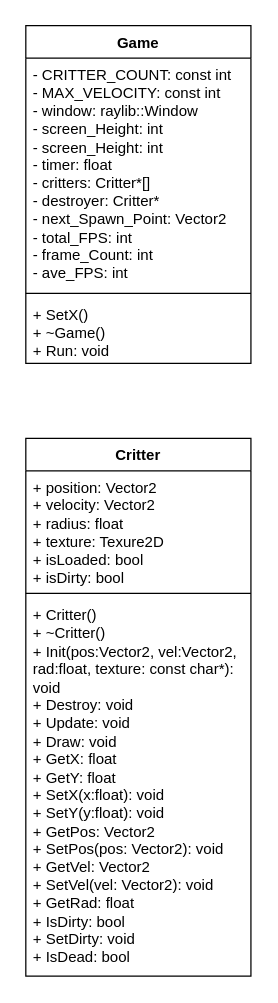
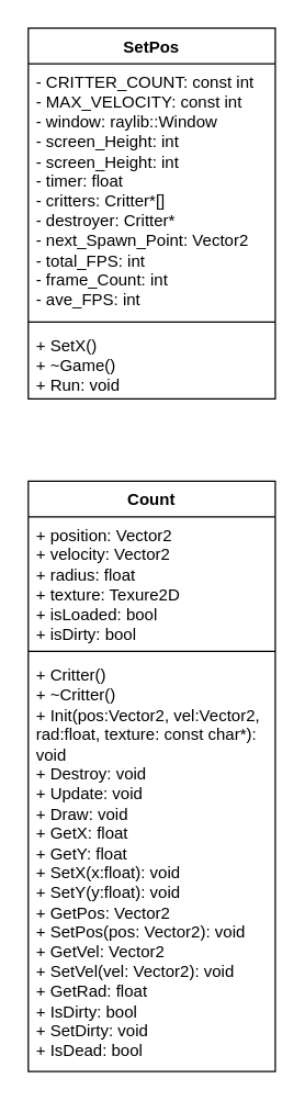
  <mxCell id="0" />
  <mxCell id="1" parent="0" />
- <mxCell id="2" value="Game" style="swimlane;fontStyle=1;align=center;verticalAlign=top;childLayout=stackLayout;horizontal=1;startSize=26;horizontalStack=0;resizeParent=1;resizeParentMax=0;resizeLast=0;collapsible=1;marginBottom=0;whiteSpace=wrap;html=1;" vertex="1" parent="1"><mxGeometry x="20" y="20" width="180" height="270" as="geometry" /></mxCell>
+ <mxCell id="2" value="SetPos" style="swimlane;fontStyle=1;align=center;verticalAlign=top;childLayout=stackLayout;horizontal=1;startSize=26;horizontalStack=0;resizeParent=1;resizeParentMax=0;resizeLast=0;collapsible=1;marginBottom=0;whiteSpace=wrap;html=1;" vertex="1" parent="1"><mxGeometry x="20" y="20" width="180" height="270" as="geometry" /></mxCell>
  <mxCell id="3" value="- CRITTER_COUNT: const int&lt;br&gt;- MAX_VELOCITY: const int&lt;br&gt;- window: raylib::Window&lt;br&gt;- screen_Height: int&lt;br&gt;- screen_Height: int&lt;br&gt;- timer: float&lt;br&gt;- critters: Critter*[]&lt;br&gt;- destroyer: Critter*&lt;br&gt;- next_Spawn_Point: Vector2&lt;br&gt;- total_FPS: int&lt;br&gt;- frame_Count: int&lt;br&gt;- ave_FPS: int" style="text;strokeColor=none;fillColor=none;align=left;verticalAlign=top;spacingLeft=4;spacingRight=4;overflow=hidden;rotatable=0;points=[[0,0.5],[1,0.5]];portConstraint=eastwest;whiteSpace=wrap;html=1;" vertex="1" parent="2"><mxGeometry y="26" width="180" height="184" as="geometry" /></mxCell>
  <mxCell id="4" value="" style="line;strokeWidth=1;fillColor=none;align=left;verticalAlign=middle;spacingTop=-1;spacingLeft=3;spacingRight=3;rotatable=0;labelPosition=right;points=[];portConstraint=eastwest;strokeColor=inherit;" vertex="1" parent="2"><mxGeometry y="210" width="180" height="8" as="geometry" /></mxCell>
  <mxCell id="5" value="+ SetX()&lt;br&gt;+ ~Game()&lt;br&gt;+ Run: void" style="text;strokeColor=none;fillColor=none;align=left;verticalAlign=top;spacingLeft=4;spacingRight=4;overflow=hidden;rotatable=0;points=[[0,0.5],[1,0.5]];portConstraint=eastwest;whiteSpace=wrap;html=1;" vertex="1" parent="2"><mxGeometry y="218" width="180" height="52" as="geometry" /></mxCell>
- <mxCell id="6" value="&lt;div&gt;Critter&lt;/div&gt;&lt;div&gt;&lt;br&gt;&lt;/div&gt;" style="swimlane;fontStyle=1;align=center;verticalAlign=top;childLayout=stackLayout;horizontal=1;startSize=26;horizontalStack=0;resizeParent=1;resizeParentMax=0;resizeLast=0;collapsible=1;marginBottom=0;whiteSpace=wrap;html=1;" vertex="1" parent="1"><mxGeometry x="20" y="350" width="180" height="430" as="geometry" /></mxCell>
+ <mxCell id="6" value="&lt;div&gt;Count&lt;/div&gt;&lt;div&gt;&lt;br&gt;&lt;/div&gt;" style="swimlane;fontStyle=1;align=center;verticalAlign=top;childLayout=stackLayout;horizontal=1;startSize=26;horizontalStack=0;resizeParent=1;resizeParentMax=0;resizeLast=0;collapsible=1;marginBottom=0;whiteSpace=wrap;html=1;" vertex="1" parent="1"><mxGeometry x="20" y="350" width="180" height="430" as="geometry" /></mxCell>
  <mxCell id="7" value="&lt;div&gt;+ position: Vector2&lt;/div&gt;&lt;div&gt;+ velocity: Vector2&lt;/div&gt;&lt;div&gt;+ radius: float&lt;/div&gt;&lt;div&gt;+ texture: Texure2D&lt;/div&gt;&lt;div&gt;+ isLoaded: bool&lt;/div&gt;&lt;div&gt;+ isDirty: bool&lt;br&gt;&lt;/div&gt;&lt;div&gt;&lt;br&gt;&lt;/div&gt;" style="text;strokeColor=none;fillColor=none;align=left;verticalAlign=top;spacingLeft=4;spacingRight=4;overflow=hidden;rotatable=0;points=[[0,0.5],[1,0.5]];portConstraint=eastwest;whiteSpace=wrap;html=1;" vertex="1" parent="6"><mxGeometry y="26" width="180" height="94" as="geometry" /></mxCell>
  <mxCell id="8" value="" style="line;strokeWidth=1;fillColor=none;align=left;verticalAlign=middle;spacingTop=-1;spacingLeft=3;spacingRight=3;rotatable=0;labelPosition=right;points=[];portConstraint=eastwest;strokeColor=inherit;" vertex="1" parent="6"><mxGeometry y="120" width="180" height="8" as="geometry" /></mxCell>
  <mxCell id="9" value="&lt;div&gt;+ Critter()&lt;/div&gt;&lt;div&gt;+ ~Critter()&lt;/div&gt;&lt;div&gt;+ Init(pos:Vector2, vel:Vector2, rad:float, texture: const char*): void&lt;/div&gt;&lt;div&gt;+ Destroy: void&lt;/div&gt;&lt;div&gt;+ Update: void&lt;/div&gt;&lt;div&gt;+ Draw: void&lt;/div&gt;&lt;div&gt;+ GetX: float&lt;/div&gt;&lt;div&gt;+ GetY: float&lt;/div&gt;&lt;div&gt;+ SetX(x:float): void&lt;/div&gt;&lt;div&gt;+ SetY(y:float): void&lt;/div&gt;&lt;div&gt;+ GetPos: Vector2&lt;/div&gt;&lt;div&gt;+ SetPos(pos: Vector2): void&lt;/div&gt;&lt;div&gt;+ GetVel: Vector2&lt;/div&gt;&lt;div&gt;+ SetVel(vel: Vector2): void&lt;/div&gt;&lt;div&gt;+ GetRad: float&lt;/div&gt;&lt;div&gt;+ IsDirty: bool&lt;/div&gt;&lt;div&gt;+ SetDirty: void&lt;/div&gt;&lt;div&gt;+ IsDead: bool&lt;br&gt;&lt;/div&gt;" style="text;strokeColor=none;fillColor=none;align=left;verticalAlign=top;spacingLeft=4;spacingRight=4;overflow=hidden;rotatable=0;points=[[0,0.5],[1,0.5]];portConstraint=eastwest;whiteSpace=wrap;html=1;" vertex="1" parent="6"><mxGeometry y="128" width="180" height="302" as="geometry" /></mxCell>
